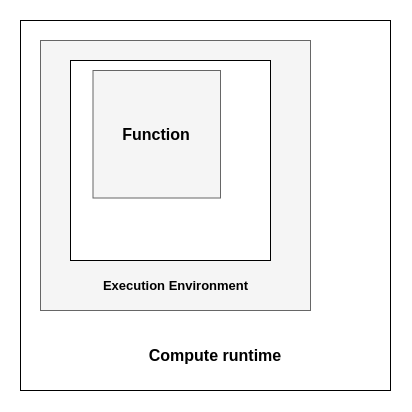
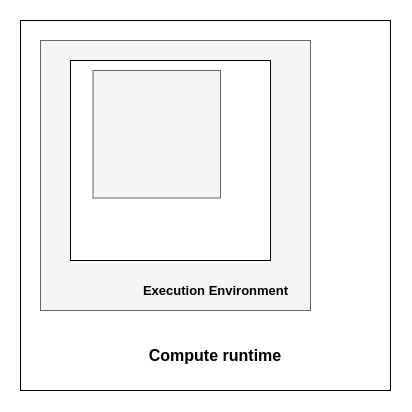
  <mxCell id="0" />
  <mxCell id="1" parent="0" />
  <mxCell id="2" value="" style="whiteSpace=wrap;html=1;aspect=fixed;" vertex="1" parent="1"><mxGeometry x="20" y="20" width="370" height="370" as="geometry" /></mxCell>
  <mxCell id="3" value="" style="whiteSpace=wrap;html=1;aspect=fixed;fillColor=#f5f5f5;fontColor=#333333;strokeColor=#666666;" vertex="1" parent="1"><mxGeometry x="40" y="40" width="270" height="270" as="geometry" /></mxCell>
  <mxCell id="4" value="&lt;b&gt;&lt;font style=&quot;font-size: 16px;&quot;&gt;Compute runtime&lt;/font&gt;&lt;/b&gt;" style="text;html=1;strokeColor=none;fillColor=none;align=center;verticalAlign=middle;whiteSpace=wrap;rounded=0;" vertex="1" parent="1"><mxGeometry x="140" y="340" width="150" height="30" as="geometry" /></mxCell>
- <mxCell id="5" value="&lt;b&gt;&lt;font style=&quot;font-size: 13px;&quot;&gt;Execution Environment&lt;/font&gt;&lt;/b&gt;" style="text;html=1;strokeColor=none;fillColor=none;align=center;verticalAlign=middle;whiteSpace=wrap;rounded=0;" vertex="1" parent="1"><mxGeometry x="92.5" y="270" width="165" height="30" as="geometry" /></mxCell>
+ <mxCell id="5" value="&lt;b&gt;&lt;font style=&quot;font-size: 13px;&quot;&gt;Execution Environment&lt;/font&gt;&lt;/b&gt;" style="text;html=1;strokeColor=none;fillColor=none;align=center;verticalAlign=middle;whiteSpace=wrap;rounded=0;" vertex="1" parent="1"><mxGeometry x="132.5" y="275" width="165" height="30" as="geometry" /></mxCell>
  <mxCell id="6" value="" style="whiteSpace=wrap;html=1;aspect=fixed;" vertex="1" parent="1"><mxGeometry x="70" y="60" width="200" height="200" as="geometry" /></mxCell>
  <mxCell id="7" value="" style="whiteSpace=wrap;html=1;aspect=fixed;fillColor=#f5f5f5;fontColor=#333333;strokeColor=#666666;" vertex="1" parent="1"><mxGeometry x="92.5" y="70" width="127.5" height="127.5" as="geometry" /></mxCell>
- <mxCell id="8" value="&lt;b&gt;&lt;font style=&quot;font-size: 16px;&quot;&gt;Function&lt;/font&gt;&lt;/b&gt;" style="text;html=1;strokeColor=none;fillColor=none;align=center;verticalAlign=middle;whiteSpace=wrap;rounded=0;fontSize=13;" vertex="1" parent="1"><mxGeometry x="126.25" y="118.75" width="60" height="30" as="geometry" /></mxCell>
